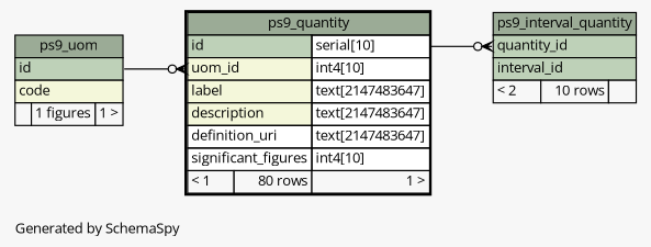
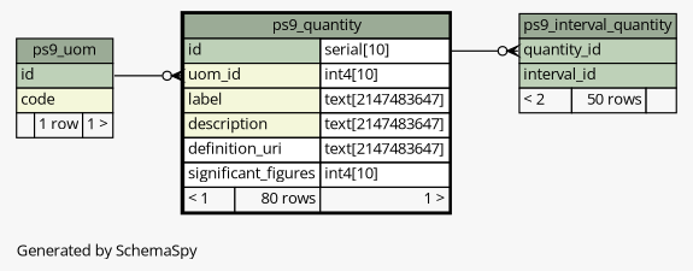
  digraph {
    bgcolor="#f7f7f7"
    fontname="Open Sans"
    fontsize=11
    label="\nGenerated by SchemaSpy"
    labeljust=l
    nodesep=0.18
    rankdir=RL
    ranksep=0.46
    node [fontname="Open Sans" fontsize=11 shape=plaintext]
    edge [arrowhead=none arrowsize=0.8 arrowtail=crowodot dir=back fontname="Open Sans"]
-   n1 [label=<     <TABLE BORDER="0" CELLBORDER="1" CELLSPACING="0" BGCOLOR="#ffffff">       <TR><TD COLSPAN="3" BGCOLOR="#9bab96" ALIGN="CENTER">ps9_interval_quantity</TD></TR>       <TR><TD PORT="quantity_id" COLSPAN="3" BGCOLOR="#bed1b8" ALIGN="LEFT">quantity_id</TD></TR>       <TR><TD PORT="interval_id" COLSPAN="3" BGCOLOR="#bed1b8" ALIGN="LEFT">interval_id</TD></TR>       <TR><TD ALIGN="LEFT" BGCOLOR="#f7f7f7">&lt; 2</TD><TD ALIGN="RIGHT" BGCOLOR="#f7f7f7">10 rows</TD><TD ALIGN="RIGHT" BGCOLOR="#f7f7f7">  </TD></TR>     </TABLE>>]
+   n1 [label=<     <TABLE BORDER="0" CELLBORDER="1" CELLSPACING="0" BGCOLOR="#ffffff">       <TR><TD COLSPAN="3" BGCOLOR="#9bab96" ALIGN="CENTER">ps9_interval_quantity</TD></TR>       <TR><TD PORT="quantity_id" COLSPAN="3" BGCOLOR="#bed1b8" ALIGN="LEFT">quantity_id</TD></TR>       <TR><TD PORT="interval_id" COLSPAN="3" BGCOLOR="#bed1b8" ALIGN="LEFT">interval_id</TD></TR>       <TR><TD ALIGN="LEFT" BGCOLOR="#f7f7f7">&lt; 2</TD><TD ALIGN="RIGHT" BGCOLOR="#f7f7f7">50 rows</TD><TD ALIGN="RIGHT" BGCOLOR="#f7f7f7">  </TD></TR>     </TABLE>>]
    n2 [label=<     <TABLE BORDER="2" CELLBORDER="1" CELLSPACING="0" BGCOLOR="#ffffff">       <TR><TD COLSPAN="3" BGCOLOR="#9bab96" ALIGN="CENTER">ps9_quantity</TD></TR>       <TR><TD PORT="id" COLSPAN="2" BGCOLOR="#bed1b8" ALIGN="LEFT">id</TD><TD PORT="id.type" ALIGN="LEFT">serial[10]</TD></TR>       <TR><TD PORT="uom_id" COLSPAN="2" BGCOLOR="#f4f7da" ALIGN="LEFT">uom_id</TD><TD PORT="uom_id.type" ALIGN="LEFT">int4[10]</TD></TR>       <TR><TD PORT="label" COLSPAN="2" BGCOLOR="#f4f7da" ALIGN="LEFT">label</TD><TD PORT="label.type" ALIGN="LEFT">text[2147483647]</TD></TR>       <TR><TD PORT="description" COLSPAN="2" BGCOLOR="#f4f7da" ALIGN="LEFT">description</TD><TD PORT="description.type" ALIGN="LEFT">text[2147483647]</TD></TR>       <TR><TD PORT="definition_uri" COLSPAN="2" ALIGN="LEFT">definition_uri</TD><TD PORT="definition_uri.type" ALIGN="LEFT">text[2147483647]</TD></TR>       <TR><TD PORT="significant_figures" COLSPAN="2" ALIGN="LEFT">significant_figures</TD><TD PORT="significant_figures.type" ALIGN="LEFT">int4[10]</TD></TR>       <TR><TD ALIGN="LEFT" BGCOLOR="#f7f7f7">&lt; 1</TD><TD ALIGN="RIGHT" BGCOLOR="#f7f7f7">80 rows</TD><TD ALIGN="RIGHT" BGCOLOR="#f7f7f7">1 &gt;</TD></TR>     </TABLE>>]
-   n3 [label=<     <TABLE BORDER="0" CELLBORDER="1" CELLSPACING="0" BGCOLOR="#ffffff">       <TR><TD COLSPAN="3" BGCOLOR="#9bab96" ALIGN="CENTER">ps9_uom</TD></TR>       <TR><TD PORT="id" COLSPAN="3" BGCOLOR="#bed1b8" ALIGN="LEFT">id</TD></TR>       <TR><TD PORT="code" COLSPAN="3" BGCOLOR="#f4f7da" ALIGN="LEFT">code</TD></TR>       <TR><TD ALIGN="LEFT" BGCOLOR="#f7f7f7">  </TD><TD ALIGN="RIGHT" BGCOLOR="#f7f7f7">1 figures</TD><TD ALIGN="RIGHT" BGCOLOR="#f7f7f7">1 &gt;</TD></TR>     </TABLE>>]
+   n3 [label=<     <TABLE BORDER="0" CELLBORDER="1" CELLSPACING="0" BGCOLOR="#ffffff">       <TR><TD COLSPAN="3" BGCOLOR="#9bab96" ALIGN="CENTER">ps9_uom</TD></TR>       <TR><TD PORT="id" COLSPAN="3" BGCOLOR="#bed1b8" ALIGN="LEFT">id</TD></TR>       <TR><TD PORT="code" COLSPAN="3" BGCOLOR="#f4f7da" ALIGN="LEFT">code</TD></TR>       <TR><TD ALIGN="LEFT" BGCOLOR="#f7f7f7">  </TD><TD ALIGN="RIGHT" BGCOLOR="#f7f7f7">1 row</TD><TD ALIGN="RIGHT" BGCOLOR="#f7f7f7">1 &gt;</TD></TR>     </TABLE>>]
    n1 -> n2 [headport="id.type:e" tailport="quantity_id:w"]
    n2 -> n3 [headport="id:e" tailport="uom_id:w"]
  }
